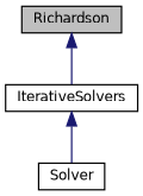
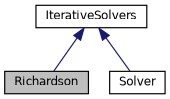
  digraph {
    node [color=black fillcolor=white fontname=Helvetica fontsize=10 shape=record style=filled]
    edge [color=midnightblue dir=back fontname=Helvetica fontsize=10 labelfontname=Helvetica labelfontsize=10 style=solid]
    n1 [fillcolor=grey75 fontcolor=black height=0.2 label=Richardson width=0.4]
    n2 [height=0.2 label=IterativeSolvers width=0.4]
    n3 [height=0.2 label=Solver width=0.4]
-   n1 -> n2
+   n2 -> n1
    n2 -> n3
  }
